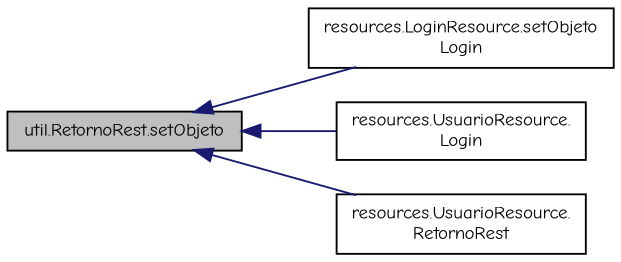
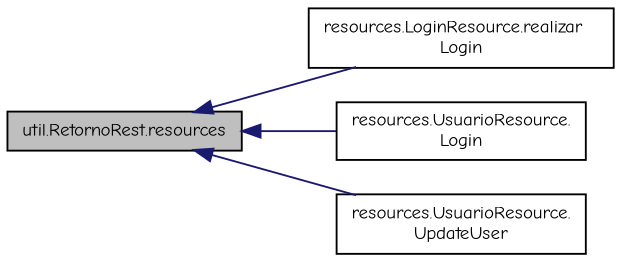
  digraph {
    fontname="Comic Neue"
    rankdir=LR
    node [color=black fillcolor=white fontname="Comic Neue" fontsize=10 shape=record style=filled]
    edge [color=midnightblue dir=back fontname="Comic Neue" fontsize=10 labelfontname=Helvetica labelfontsize=10 style=solid]
-   n1 [fillcolor=grey75 fontcolor=black height=0.2 label="util.RetornoRest.setObjeto" width=0.4]
-   n2 [height=0.2 label="resources.LoginResource.setObjeto\lLogin" width=0.4]
+   n1 [fillcolor=grey75 fontcolor=black height=0.2 label="util.RetornoRest.resources" width=0.4]
+   n2 [height=0.2 label="resources.LoginResource.realizar\lLogin" width=0.4]
    n3 [height=0.2 label="resources.UsuarioResource.\lLogin" width=0.4]
-   n4 [height=0.2 label="resources.UsuarioResource.\lRetornoRest" width=0.4]
+   n4 [height=0.2 label="resources.UsuarioResource.\lUpdateUser" width=0.4]
    n1 -> n2
    n1 -> n3
    n1 -> n4
  }
